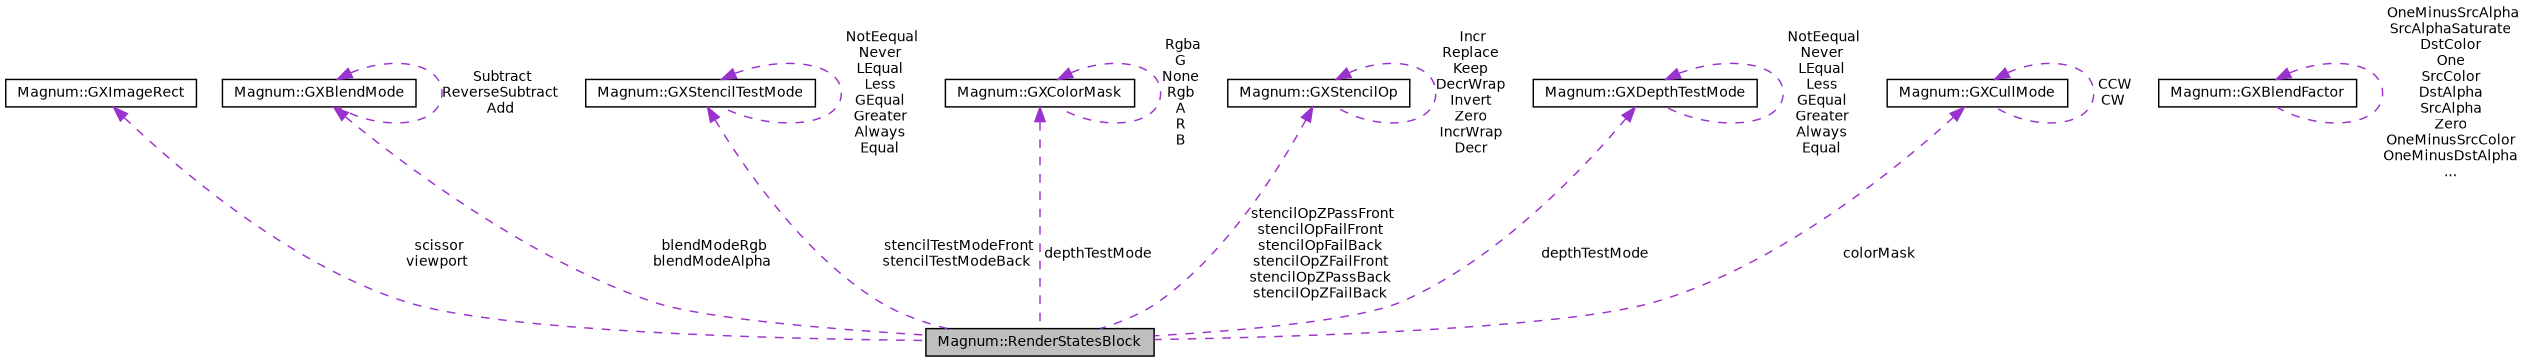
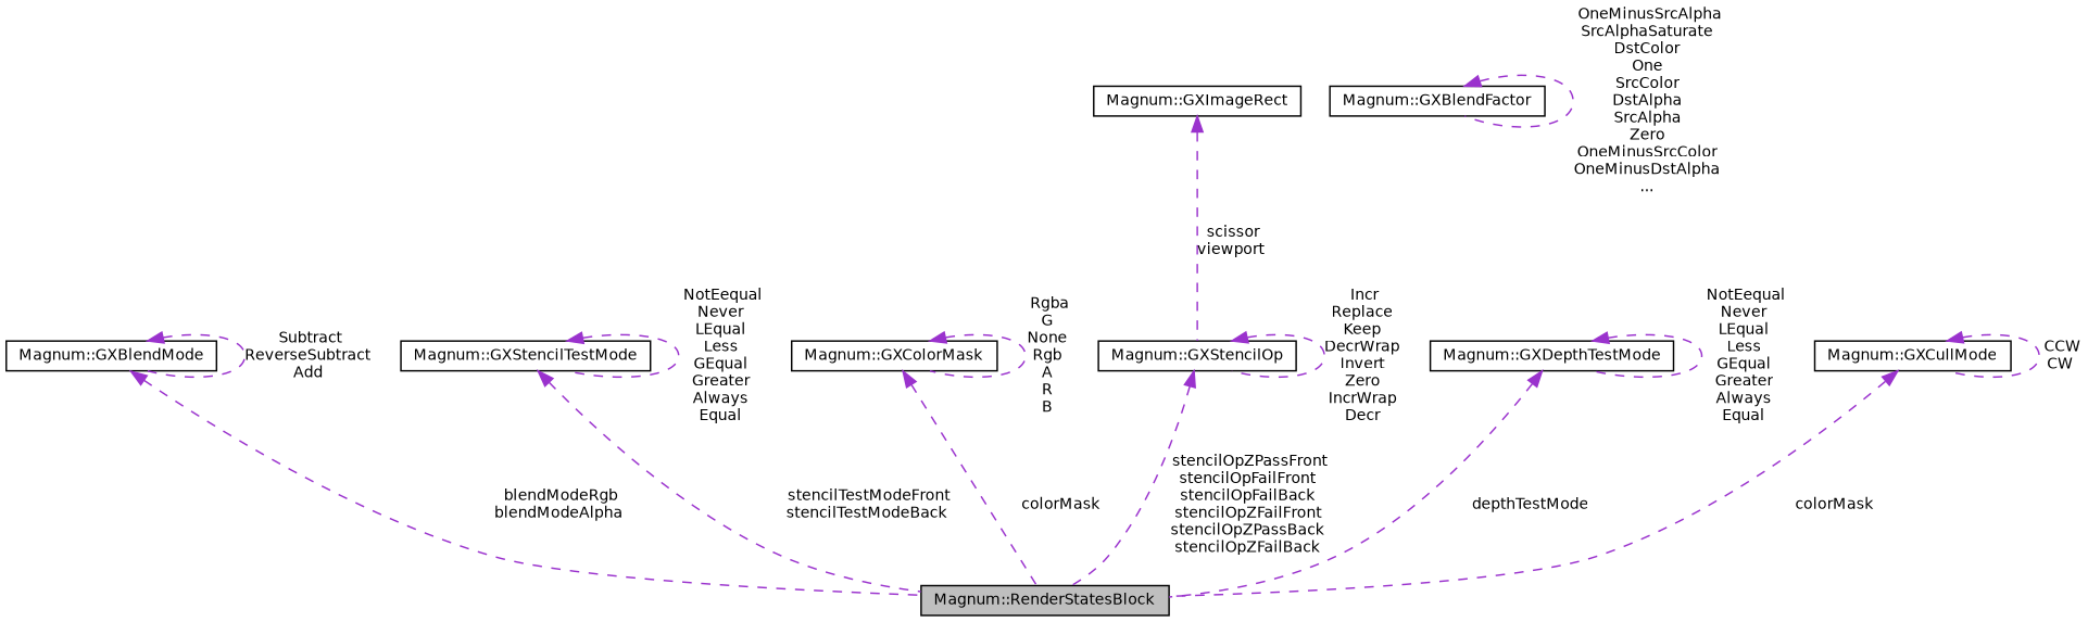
  digraph {
    rankdir=TB
    node [color=black fillcolor=white fontname=Helvetica fontsize=10 shape=record style=filled]
    edge [color=darkorchid3 dir=back fontname=Helvetica fontsize=10 labelfontname=Helvetica labelfontsize=10 style=dashed]
    n1 [fillcolor=grey75 fontcolor=black height=0.2 label="Magnum::RenderStatesBlock" width=0.4]
    n2 [height=0.2 label="Magnum::GXImageRect" width=0.4]
    n3 [height=0.2 label="Magnum::GXBlendMode" width=0.4]
    n4 [height=0.2 label="Magnum::GXStencilTestMode" width=0.4]
    n5 [height=0.2 label="Magnum::GXColorMask" width=0.4]
    n6 [height=0.2 label="Magnum::GXStencilOp" width=0.4]
    n7 [height=0.2 label="Magnum::GXDepthTestMode" width=0.4]
    n8 [height=0.2 label="Magnum::GXCullMode" width=0.4]
    n9 [height=0.2 label="Magnum::GXBlendFactor" width=0.4]
-   n2 -> n1 [label=" scissor\nviewport"]
+   n2 -> n6 [label=" scissor\nviewport"]
    n3 -> n1 [label=" blendModeRgb\nblendModeAlpha"]
    n3 -> n3 [label=" Subtract\nReverseSubtract\nAdd"]
    n4 -> n1 [label=" stencilTestModeFront\nstencilTestModeBack"]
    n4 -> n4 [label=" NotEequal\nNever\nLEqual\nLess\nGEqual\nGreater\nAlways\nEqual"]
-   n5 -> n1 [label=" depthTestMode"]
+   n5 -> n1 [label=" colorMask"]
    n5 -> n5 [label=" Rgba\nG\nNone\nRgb\nA\nR\nB"]
    n6 -> n1 [label=" stencilOpZPassFront\nstencilOpFailFront\nstencilOpFailBack\nstencilOpZFailFront\nstencilOpZPassBack\nstencilOpZFailBack"]
    n6 -> n6 [label=" Incr\nReplace\nKeep\nDecrWrap\nInvert\nZero\nIncrWrap\nDecr"]
    n7 -> n1 [label=" depthTestMode"]
    n7 -> n7 [label=" NotEequal\nNever\nLEqual\nLess\nGEqual\nGreater\nAlways\nEqual"]
    n8 -> n1 [label=" colorMask"]
    n8 -> n8 [label=" CCW\nCW"]
    n9 -> n9 [label=" OneMinusSrcAlpha\nSrcAlphaSaturate\nDstColor\nOne\nSrcColor\nDstAlpha\nSrcAlpha\nZero\nOneMinusSrcColor\nOneMinusDstAlpha\n..."]
  }
